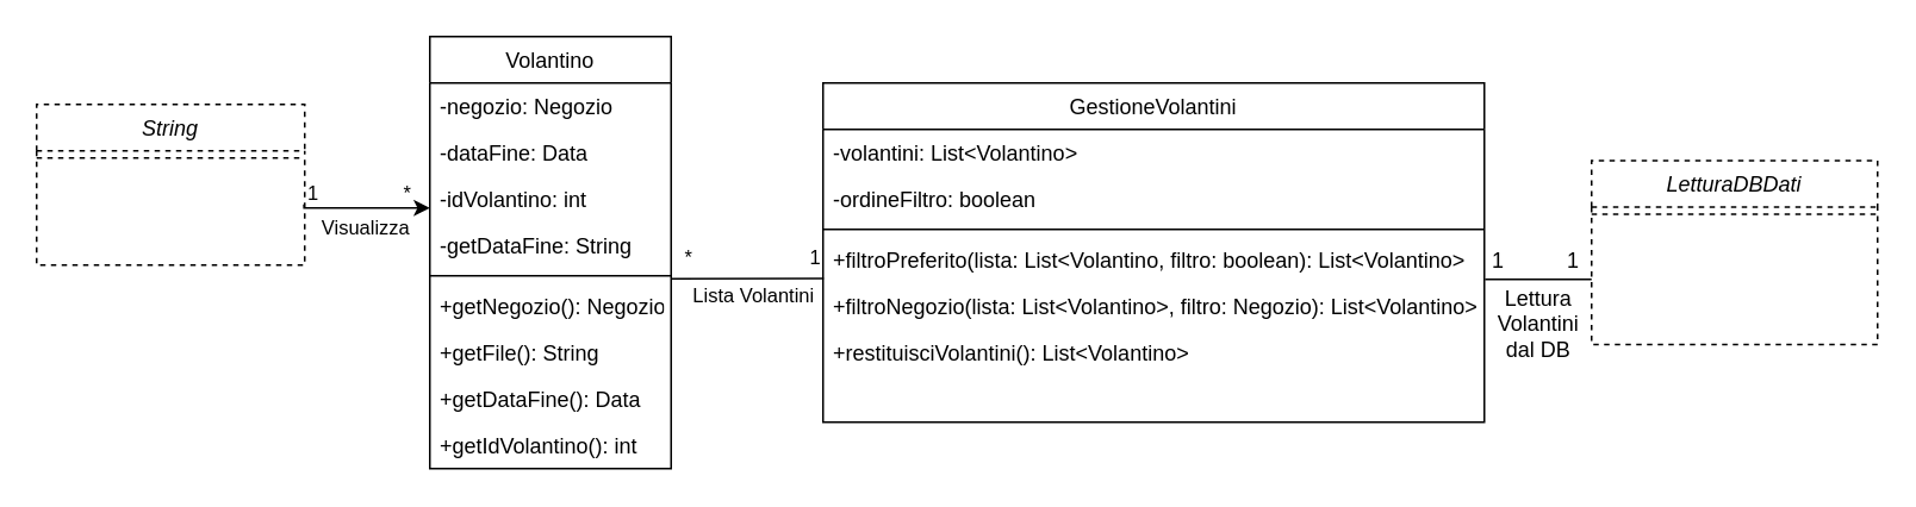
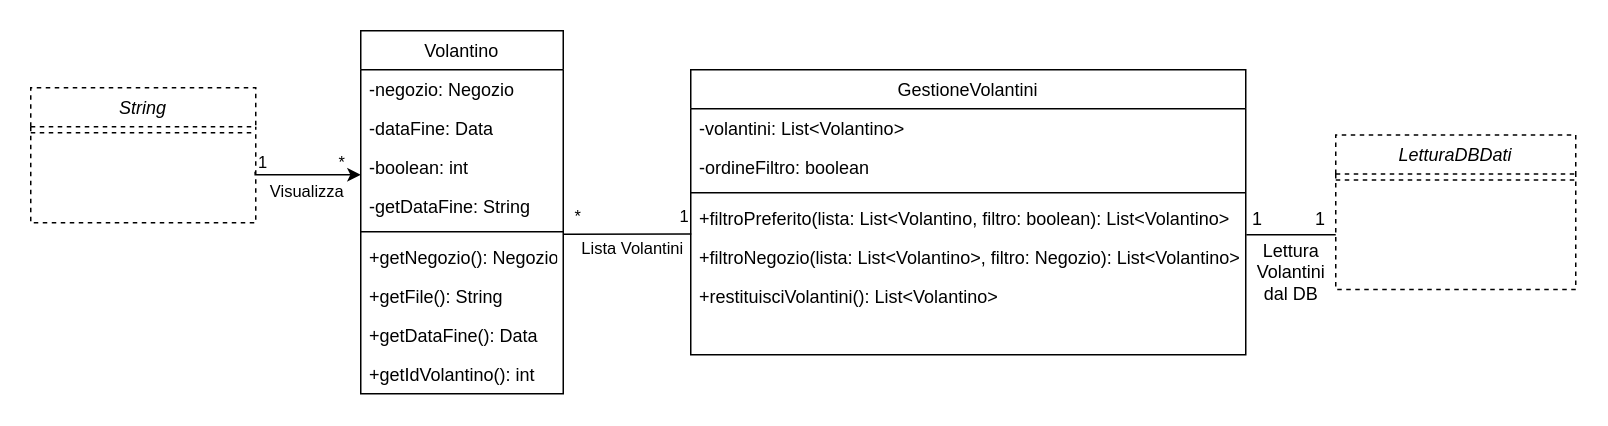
  <mxCell id="0" />
  <mxCell id="1" parent="0" />
  <mxCell id="2" value="Volantino" style="swimlane;fontStyle=0;align=center;verticalAlign=top;childLayout=stackLayout;horizontal=1;startSize=26;horizontalStack=0;resizeParent=1;resizeLast=0;collapsible=1;marginBottom=0;rounded=0;shadow=0;strokeWidth=1;" parent="1" vertex="1"><mxGeometry x="240" y="20" width="135" height="242" as="geometry"><mxRectangle x="-1070" y="-380" width="170" height="26" as="alternateBounds" /></mxGeometry></mxCell>
  <mxCell id="3" value="-negozio: Negozio" style="text;align=left;verticalAlign=top;spacingLeft=4;spacingRight=4;overflow=hidden;rotatable=0;points=[[0,0.5],[1,0.5]];portConstraint=eastwest;" parent="2" vertex="1"><mxGeometry y="26" width="135" height="26" as="geometry" /></mxCell>
  <mxCell id="4" value="-dataFine: Data" style="text;align=left;verticalAlign=top;spacingLeft=4;spacingRight=4;overflow=hidden;rotatable=0;points=[[0,0.5],[1,0.5]];portConstraint=eastwest;rounded=0;shadow=0;html=0;" parent="2" vertex="1"><mxGeometry y="52" width="135" height="26" as="geometry" /></mxCell>
- <mxCell id="5" value="-idVolantino: int" style="text;align=left;verticalAlign=top;spacingLeft=4;spacingRight=4;overflow=hidden;rotatable=0;points=[[0,0.5],[1,0.5]];portConstraint=eastwest;rounded=0;shadow=0;html=0;" parent="2" vertex="1"><mxGeometry y="78" width="135" height="26" as="geometry" /></mxCell>
+ <mxCell id="5" value="-boolean: int" style="text;align=left;verticalAlign=top;spacingLeft=4;spacingRight=4;overflow=hidden;rotatable=0;points=[[0,0.5],[1,0.5]];portConstraint=eastwest;rounded=0;shadow=0;html=0;" parent="2" vertex="1"><mxGeometry y="78" width="135" height="26" as="geometry" /></mxCell>
  <mxCell id="6" value="-getDataFine: String" style="text;align=left;verticalAlign=top;spacingLeft=4;spacingRight=4;overflow=hidden;rotatable=0;points=[[0,0.5],[1,0.5]];portConstraint=eastwest;rounded=0;shadow=0;html=0;" parent="2" vertex="1"><mxGeometry y="104" width="135" height="26" as="geometry" /></mxCell>
  <mxCell id="7" value="" style="line;html=1;strokeWidth=1;align=left;verticalAlign=middle;spacingTop=-1;spacingLeft=3;spacingRight=3;rotatable=0;labelPosition=right;points=[];portConstraint=eastwest;" parent="2" vertex="1"><mxGeometry y="130" width="135" height="8" as="geometry" /></mxCell>
  <mxCell id="8" value="+getNegozio(): Negozio" style="text;align=left;verticalAlign=top;spacingLeft=4;spacingRight=4;overflow=hidden;rotatable=0;points=[[0,0.5],[1,0.5]];portConstraint=eastwest;fontStyle=0" parent="2" vertex="1"><mxGeometry y="138" width="135" height="26" as="geometry" /></mxCell>
  <mxCell id="9" value="+getFile(): String" style="text;align=left;verticalAlign=top;spacingLeft=4;spacingRight=4;overflow=hidden;rotatable=0;points=[[0,0.5],[1,0.5]];portConstraint=eastwest;fontStyle=0" parent="2" vertex="1"><mxGeometry y="164" width="135" height="26" as="geometry" /></mxCell>
  <mxCell id="10" value="+getDataFine(): Data" style="text;align=left;verticalAlign=top;spacingLeft=4;spacingRight=4;overflow=hidden;rotatable=0;points=[[0,0.5],[1,0.5]];portConstraint=eastwest;fontStyle=0" parent="2" vertex="1"><mxGeometry y="190" width="135" height="26" as="geometry" /></mxCell>
  <mxCell id="11" value="+getIdVolantino(): int" style="text;align=left;verticalAlign=top;spacingLeft=4;spacingRight=4;overflow=hidden;rotatable=0;points=[[0,0.5],[1,0.5]];portConstraint=eastwest;fontStyle=0" vertex="1" parent="2"><mxGeometry y="216" width="135" height="26" as="geometry" /></mxCell>
  <mxCell id="12" value="GestioneVolantini" style="swimlane;fontStyle=0;align=center;verticalAlign=top;childLayout=stackLayout;horizontal=1;startSize=26;horizontalStack=0;resizeParent=1;resizeLast=0;collapsible=1;marginBottom=0;rounded=0;shadow=0;strokeWidth=1;" parent="1" vertex="1"><mxGeometry x="460" y="46" width="370" height="190" as="geometry"><mxRectangle x="-1290" y="119" width="170" height="26" as="alternateBounds" /></mxGeometry></mxCell>
  <mxCell id="13" value="-volantini: List&lt;Volantino&gt;" style="text;align=left;verticalAlign=top;spacingLeft=4;spacingRight=4;overflow=hidden;rotatable=0;points=[[0,0.5],[1,0.5]];portConstraint=eastwest;" parent="12" vertex="1"><mxGeometry y="26" width="370" height="26" as="geometry" /></mxCell>
  <mxCell id="14" value="-ordineFiltro: boolean" style="text;align=left;verticalAlign=top;spacingLeft=4;spacingRight=4;overflow=hidden;rotatable=0;points=[[0,0.5],[1,0.5]];portConstraint=eastwest;" parent="12" vertex="1"><mxGeometry y="52" width="370" height="26" as="geometry" /></mxCell>
  <mxCell id="15" value="" style="line;html=1;strokeWidth=1;align=left;verticalAlign=middle;spacingTop=-1;spacingLeft=3;spacingRight=3;rotatable=0;labelPosition=right;points=[];portConstraint=eastwest;" parent="12" vertex="1"><mxGeometry y="78" width="370" height="8" as="geometry" /></mxCell>
  <mxCell id="16" value="+filtroPreferito(lista: List&lt;Volantino, filtro: boolean): List&lt;Volantino&gt;" style="text;align=left;verticalAlign=top;spacingLeft=4;spacingRight=4;overflow=hidden;rotatable=0;points=[[0,0.5],[1,0.5]];portConstraint=eastwest;" parent="12" vertex="1"><mxGeometry y="86" width="370" height="26" as="geometry" /></mxCell>
  <mxCell id="17" value="+filtroNegozio(lista: List&lt;Volantino&gt;, filtro: Negozio): List&lt;Volantino&gt;" style="text;align=left;verticalAlign=top;spacingLeft=4;spacingRight=4;overflow=hidden;rotatable=0;points=[[0,0.5],[1,0.5]];portConstraint=eastwest;" parent="12" vertex="1"><mxGeometry y="112" width="370" height="26" as="geometry" /></mxCell>
  <mxCell id="18" value="+restituisciVolantini(): List&lt;Volantino&gt;" style="text;align=left;verticalAlign=top;spacingLeft=4;spacingRight=4;overflow=hidden;rotatable=0;points=[[0,0.5],[1,0.5]];portConstraint=eastwest;" parent="12" vertex="1"><mxGeometry y="138" width="370" height="26" as="geometry" /></mxCell>
  <mxCell id="19" value="String" style="swimlane;fontStyle=2;align=center;verticalAlign=top;childLayout=stackLayout;horizontal=1;startSize=26;horizontalStack=0;resizeParent=1;resizeLast=0;collapsible=1;marginBottom=0;rounded=0;shadow=0;strokeWidth=1;dashed=1;" parent="1" vertex="1"><mxGeometry x="20" y="58" width="150" height="90" as="geometry"><mxRectangle x="960" y="120" width="160" height="26" as="alternateBounds" /></mxGeometry></mxCell>
  <mxCell id="20" value="" style="line;html=1;strokeWidth=1;align=left;verticalAlign=middle;spacingTop=-1;spacingLeft=3;spacingRight=3;rotatable=0;labelPosition=right;points=[];portConstraint=eastwest;dashed=1;" parent="19" vertex="1"><mxGeometry y="26" width="150" height="8" as="geometry" /></mxCell>
  <mxCell id="21" value="" style="endArrow=classic;html=1;edgeStyle=orthogonalEdgeStyle;rounded=0;" parent="19" edge="1"><mxGeometry relative="1" as="geometry"><mxPoint x="149.55" y="56" as="sourcePoint" /><mxPoint x="220" y="58" as="targetPoint" /><Array as="points"><mxPoint x="150" y="58" /><mxPoint x="220" y="58" /></Array></mxGeometry></mxCell>
  <mxCell id="22" value="Visualizza" style="edgeLabel;resizable=0;html=1;align=center;verticalAlign=middle;" parent="21" connectable="0" vertex="1"><mxGeometry relative="1" as="geometry"><mxPoint y="10" as="offset" /></mxGeometry></mxCell>
  <mxCell id="23" value="1" style="edgeLabel;resizable=0;html=1;align=left;verticalAlign=bottom;" parent="21" connectable="0" vertex="1"><mxGeometry x="-1" relative="1" as="geometry"><mxPoint y="2" as="offset" /></mxGeometry></mxCell>
  <mxCell id="24" value="*" style="edgeLabel;resizable=0;html=1;align=right;verticalAlign=bottom;" parent="21" connectable="0" vertex="1"><mxGeometry x="1" relative="1" as="geometry"><mxPoint x="-10" as="offset" /></mxGeometry></mxCell>
  <mxCell id="25" value="LetturaDBDati" style="swimlane;fontStyle=2;align=center;verticalAlign=top;childLayout=stackLayout;horizontal=1;startSize=26;horizontalStack=0;resizeParent=1;resizeLast=0;collapsible=1;marginBottom=0;rounded=0;shadow=0;strokeWidth=1;dashed=1;" parent="1" vertex="1"><mxGeometry x="890" y="89.5" width="160" height="103" as="geometry"><mxRectangle x="-670" y="-430" width="160" height="26" as="alternateBounds" /></mxGeometry></mxCell>
  <mxCell id="26" value="" style="line;html=1;strokeWidth=1;align=left;verticalAlign=middle;spacingTop=-1;spacingLeft=3;spacingRight=3;rotatable=0;labelPosition=right;points=[];portConstraint=eastwest;dashed=1;" parent="25" vertex="1"><mxGeometry y="26" width="160" height="8" as="geometry" /></mxCell>
  <mxCell id="27" value="Lista Volantini" style="edgeLabel;resizable=0;html=1;align=center;verticalAlign=middle;" parent="1" connectable="0" vertex="1"><mxGeometry x="410" y="165.996" as="geometry"><mxPoint x="10" y="-1" as="offset" /></mxGeometry></mxCell>
  <mxCell id="28" value="*" style="edgeLabel;resizable=0;html=1;align=left;verticalAlign=bottom;" parent="1" connectable="0" vertex="1"><mxGeometry x="630" y="26" as="geometry"><mxPoint x="-249" y="126" as="offset" /></mxGeometry></mxCell>
  <mxCell id="29" value="1" style="edgeLabel;resizable=0;html=1;align=left;verticalAlign=bottom;" parent="1" connectable="0" vertex="1"><mxGeometry x="700" y="26" as="geometry"><mxPoint x="-249" y="126" as="offset" /></mxGeometry></mxCell>
  <mxCell id="30" value="1" style="text;html=1;strokeColor=none;fillColor=none;align=center;verticalAlign=middle;whiteSpace=wrap;rounded=0;" parent="1" vertex="1"><mxGeometry x="818" y="136" width="40" height="20" as="geometry" /></mxCell>
  <mxCell id="31" value="" style="endArrow=none;html=1;exitX=1.003;exitY=-0.092;exitDx=0;exitDy=0;exitPerimeter=0;entryX=0.001;entryY=0.904;entryDx=0;entryDy=0;entryPerimeter=0;" parent="1" source="8" target="16" edge="1"><mxGeometry width="50" height="50" relative="1" as="geometry"><mxPoint x="530" y="146" as="sourcePoint" /><mxPoint x="480" y="156" as="targetPoint" /></mxGeometry></mxCell>
  <mxCell id="32" value="" style="endArrow=none;html=1;exitX=0.31;exitY=0.999;exitDx=0;exitDy=0;exitPerimeter=0;" parent="1" source="30" edge="1"><mxGeometry width="50" height="50" relative="1" as="geometry"><mxPoint x="700" y="176" as="sourcePoint" /><mxPoint x="890" y="156" as="targetPoint" /></mxGeometry></mxCell>
  <mxCell id="33" value="Lettura&lt;br&gt;Volantini&lt;br&gt;dal DB" style="text;html=1;align=center;verticalAlign=middle;resizable=0;points=[];autosize=1;strokeColor=none;" parent="1" vertex="1"><mxGeometry x="830" y="156" width="60" height="50" as="geometry" /></mxCell>
  <mxCell id="34" value="1" style="text;html=1;strokeColor=none;fillColor=none;align=center;verticalAlign=middle;whiteSpace=wrap;rounded=0;" parent="1" vertex="1"><mxGeometry x="800" y="136" width="160" height="20" as="geometry" /></mxCell>
